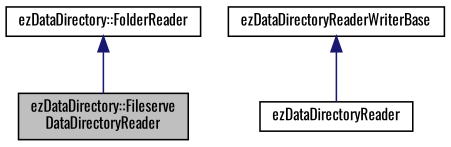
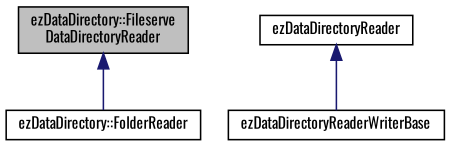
  digraph {
    fontname=Oswald
    node [color=black fillcolor=white fontname=Oswald fontsize=10 shape=record style=filled]
    edge [color=midnightblue dir=back fontname=Oswald fontsize=10 labelfontname=Helvetica labelfontsize=10 style=solid]
    n1 [fillcolor=grey75 fontcolor=black height=0.2 label="ezDataDirectory::Fileserve\lDataDirectoryReader" width=0.4]
    n2 [height=0.2 label="ezDataDirectory::FolderReader" width=0.4]
    n3 [height=0.2 label=ezDataDirectoryReader width=0.4]
    n4 [height=0.2 label=ezDataDirectoryReaderWriterBase width=0.4]
-   n2 -> n1
-   n4 -> n3
+   n1 -> n2
+   n3 -> n4
  }
